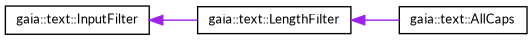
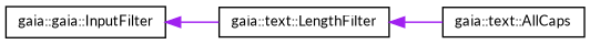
  digraph {
    fontname=Lato
    rankdir=LR
    node [color=black fillcolor=white fontname=Lato fontsize=10 shape=record style=filled]
    edge [color=purple dir=back fontname=Lato fontsize=10 labelfontname=Helvetica labelfontsize=10 style=solid]
-   n1 [height=0.2 label="gaia::text::InputFilter" width=0.4]
+   n1 [height=0.2 label="gaia::gaia::InputFilter" width=0.4]
    n2 [height=0.2 label="gaia::text::LengthFilter" width=0.4]
    n3 [height=0.2 label="gaia::text::AllCaps" width=0.4]
    n1 -> n2
    n2 -> n3
  }
